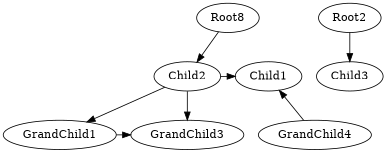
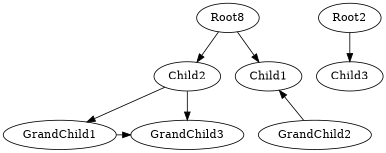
  digraph {
    n1 [label=Root8]
    Root2
    Child1
    Child2
    Child3
    GrandChild1
-   GrandChild2 [label=GrandChild4]
+   GrandChild2
    GrandChild3
    subgraph sub_1 {
      rank=same
      n1
      Root2
    }
    subgraph sub_2 {
      rank=same
      Child1
      Child2
      Child3
    }
    subgraph sub_3 {
      rank=same
      GrandChild1
      GrandChild2
      GrandChild3
    }
    subgraph sub_4 {
      Child1
      Child2
      Child3
    }
    subgraph sub_5 {
      n1
      Root2
    }
    subgraph sub_6 {
      GrandChild1
      GrandChild2
      GrandChild3
    }
-   Child2 -> Child1
+   n1 -> Child1
    n1 -> Child2
    Root2 -> Child3
    Child2 -> GrandChild1
    Child2 -> GrandChild3
    GrandChild1 -> GrandChild3
    GrandChild2 -> Child1
  }
